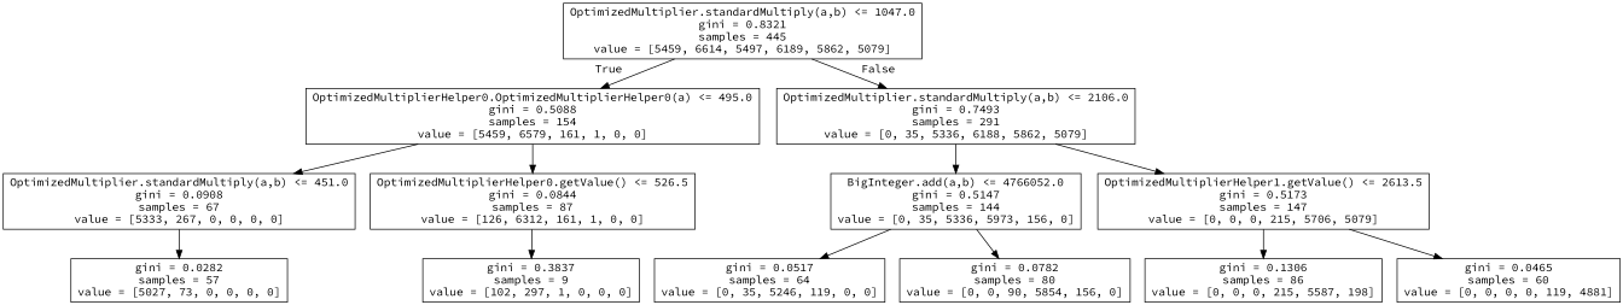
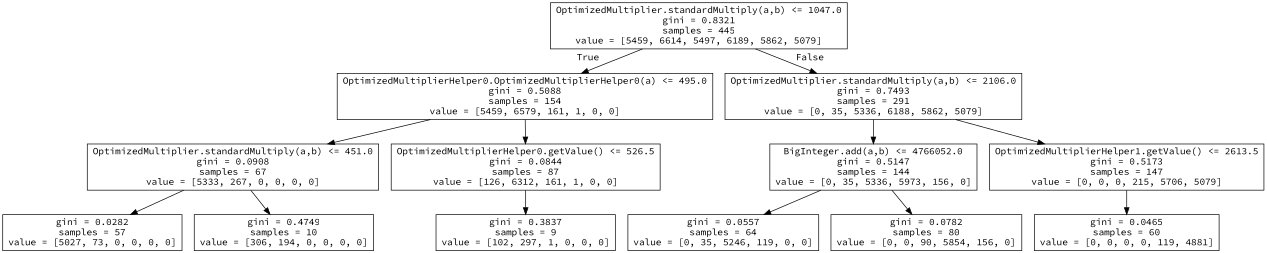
  digraph {
    fontname="Source Code Pro"
    node [fontname="Source Code Pro" shape=box]
    edge [fontname="Source Code Pro"]
    n1 [label="OptimizedMultiplier.standardMultiply(a,b) <= 1047.0\ngini = 0.8321\nsamples = 445\nvalue = [5459, 6614, 5497, 6189, 5862, 5079]"]
    n2 [label="OptimizedMultiplierHelper0.OptimizedMultiplierHelper0(a) <= 495.0\ngini = 0.5088\nsamples = 154\nvalue = [5459, 6579, 161, 1, 0, 0]"]
    n3 [label="OptimizedMultiplier.standardMultiply(a,b) <= 2106.0\ngini = 0.7493\nsamples = 291\nvalue = [0, 35, 5336, 6188, 5862, 5079]"]
    n4 [label="OptimizedMultiplier.standardMultiply(a,b) <= 451.0\ngini = 0.0908\nsamples = 67\nvalue = [5333, 267, 0, 0, 0, 0]"]
    n5 [label="OptimizedMultiplierHelper0.getValue() <= 526.5\ngini = 0.0844\nsamples = 87\nvalue = [126, 6312, 161, 1, 0, 0]"]
    n6 [label="BigInteger.add(a,b) <= 4766052.0\ngini = 0.5147\nsamples = 144\nvalue = [0, 35, 5336, 5973, 156, 0]"]
    n7 [label="OptimizedMultiplierHelper1.getValue() <= 2613.5\ngini = 0.5173\nsamples = 147\nvalue = [0, 0, 0, 215, 5706, 5079]"]
    n8 [label="gini = 0.0282\nsamples = 57\nvalue = [5027, 73, 0, 0, 0, 0]"]
+   n9 [label="gini = 0.4749\nsamples = 10\nvalue = [306, 194, 0, 0, 0, 0]"]
    n10 [label="gini = 0.3837\nsamples = 9\nvalue = [102, 297, 1, 0, 0, 0]"]
-   n11 [label="gini = 0.0517\nsamples = 64\nvalue = [0, 35, 5246, 119, 0, 0]"]
+   n11 [label="gini = 0.0557\nsamples = 64\nvalue = [0, 35, 5246, 119, 0, 0]"]
    n12 [label="gini = 0.0782\nsamples = 80\nvalue = [0, 0, 90, 5854, 156, 0]"]
-   n13 [label="gini = 0.1306\nsamples = 86\nvalue = [0, 0, 0, 215, 5587, 198]"]
    n14 [label="gini = 0.0465\nsamples = 60\nvalue = [0, 0, 0, 0, 119, 4881]"]
    n1 -> n2 [headlabel=True labelangle=45 labeldistance=2.5]
    n1 -> n3 [headlabel=False labelangle=-45 labeldistance=2.5]
    n2 -> n4
    n2 -> n5
    n3 -> n6
    n3 -> n7
    n4 -> n8
+   n4 -> n9
    n5 -> n10
    n6 -> n11
    n6 -> n12
-   n7 -> n13
    n7 -> n14
  }
